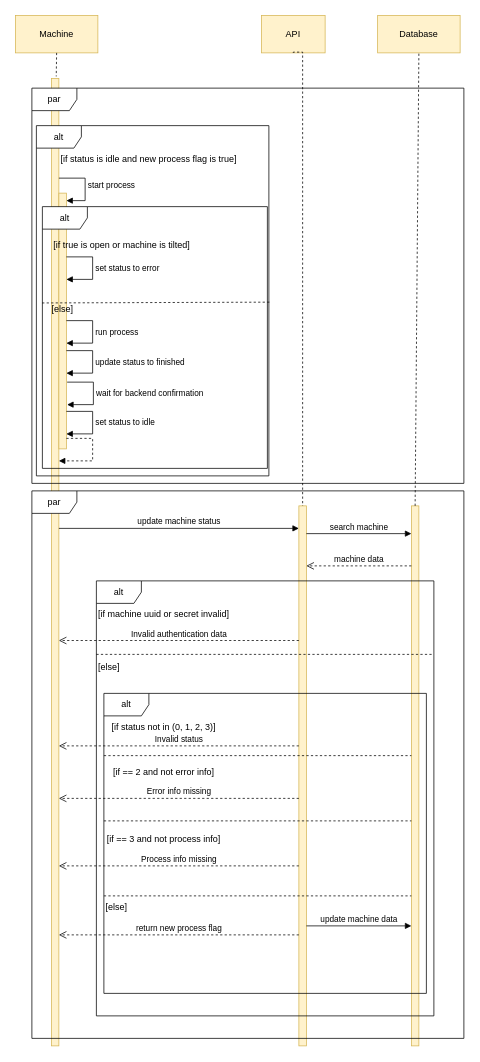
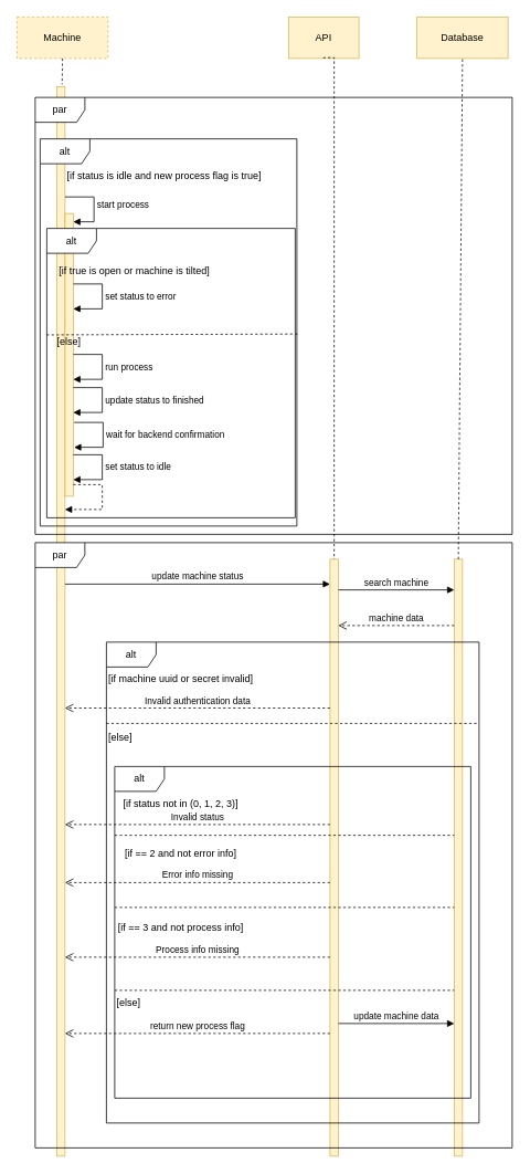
  <mxCell id="0" />
  <mxCell id="1" parent="0" />
  <mxCell id="2" value="" style="html=1;points=[[0,0,0,0,5],[0,1,0,0,-5],[1,0,0,0,5],[1,1,0,0,-5]];perimeter=orthogonalPerimeter;outlineConnect=0;targetShapes=umlLifeline;portConstraint=eastwest;newEdgeStyle={&quot;curved&quot;:0,&quot;rounded&quot;:0};fillColor=#fff2cc;strokeColor=#d6b656;" vertex="1" parent="1"><mxGeometry x="68" y="104" width="10" height="1290" as="geometry" /></mxCell>
  <mxCell id="3" value="" style="html=1;points=[[0,0,0,0,5],[0,1,0,0,-5],[1,0,0,0,5],[1,1,0,0,-5]];perimeter=orthogonalPerimeter;outlineConnect=0;targetShapes=umlLifeline;portConstraint=eastwest;newEdgeStyle={&quot;curved&quot;:0,&quot;rounded&quot;:0};fillColor=#fff2cc;strokeColor=#d6b656;" vertex="1" parent="1"><mxGeometry x="398" y="674" width="10" height="720" as="geometry" /></mxCell>
  <mxCell id="4" value="update machine status" style="html=1;verticalAlign=bottom;endArrow=block;curved=0;rounded=0;entryX=0;entryY=0.127;entryDx=0;entryDy=0;entryPerimeter=0;exitX=1;exitY=0.127;exitDx=0;exitDy=0;exitPerimeter=0;" edge="1" parent="1"><mxGeometry relative="1" as="geometry"><mxPoint x="78" y="704" as="sourcePoint" /><mxPoint x="398" y="704" as="targetPoint" /></mxGeometry></mxCell>
  <mxCell id="5" value="" style="html=1;points=[[0,0,0,0,5],[0,1,0,0,-5],[1,0,0,0,5],[1,1,0,0,-5]];perimeter=orthogonalPerimeter;outlineConnect=0;targetShapes=umlLifeline;portConstraint=eastwest;newEdgeStyle={&quot;curved&quot;:0,&quot;rounded&quot;:0};fillColor=#fff2cc;strokeColor=#d6b656;" vertex="1" parent="1"><mxGeometry x="548" y="674" width="10" height="720" as="geometry" /></mxCell>
  <mxCell id="6" value="search machine" style="html=1;verticalAlign=bottom;endArrow=block;curved=0;rounded=0;entryX=0;entryY=0;entryDx=0;entryDy=5;" edge="1" parent="1"><mxGeometry relative="1" as="geometry"><mxPoint x="408" y="711" as="sourcePoint" /><mxPoint x="548" y="711" as="targetPoint" /></mxGeometry></mxCell>
  <mxCell id="7" value="alt" style="shape=umlFrame;whiteSpace=wrap;html=1;pointerEvents=0;" vertex="1" parent="1"><mxGeometry x="128" y="774" width="450" height="580" as="geometry" /></mxCell>
  <mxCell id="8" value="[if machine uuid or secret invalid]" style="text;html=1;align=center;verticalAlign=middle;whiteSpace=wrap;rounded=0;" vertex="1" parent="1"><mxGeometry x="128" y="804" width="180" height="30" as="geometry" /></mxCell>
  <mxCell id="9" value="Invalid authentication data" style="html=1;verticalAlign=bottom;endArrow=open;dashed=1;endSize=8;curved=0;rounded=0;" edge="1" parent="1" target="2"><mxGeometry relative="1" as="geometry"><mxPoint x="398" y="853.5" as="sourcePoint" /><mxPoint x="318" y="853.5" as="targetPoint" /></mxGeometry></mxCell>
  <mxCell id="10" value="" style="endArrow=none;dashed=1;html=1;rounded=0;" edge="1" parent="1"><mxGeometry width="50" height="50" relative="1" as="geometry"><mxPoint x="128" y="872" as="sourcePoint" /><mxPoint x="578" y="872" as="targetPoint" /></mxGeometry></mxCell>
  <mxCell id="11" value="[else]" style="text;html=1;align=center;verticalAlign=middle;whiteSpace=wrap;rounded=0;" vertex="1" parent="1"><mxGeometry x="130" y="874" width="30" height="30" as="geometry" /></mxCell>
  <mxCell id="12" value="alt" style="shape=umlFrame;whiteSpace=wrap;html=1;pointerEvents=0;" vertex="1" parent="1"><mxGeometry x="138" y="924" width="430" height="400" as="geometry" /></mxCell>
  <mxCell id="13" value="[if status not in (0, 1, 2, 3)]" style="text;html=1;align=center;verticalAlign=middle;whiteSpace=wrap;rounded=0;" vertex="1" parent="1"><mxGeometry x="138" y="954" width="160" height="30" as="geometry" /></mxCell>
  <mxCell id="14" value="" style="endArrow=none;dashed=1;html=1;rounded=0;" edge="1" parent="1"><mxGeometry width="50" height="50" relative="1" as="geometry"><mxPoint x="138" y="1007" as="sourcePoint" /><mxPoint x="548" y="1007" as="targetPoint" /></mxGeometry></mxCell>
  <mxCell id="15" value="machine data" style="html=1;verticalAlign=bottom;endArrow=open;dashed=1;endSize=8;curved=0;rounded=0;exitX=0;exitY=1;exitDx=0;exitDy=-5;" edge="1" parent="1"><mxGeometry relative="1" as="geometry"><mxPoint x="408" y="754" as="targetPoint" /><mxPoint x="548" y="754" as="sourcePoint" /></mxGeometry></mxCell>
  <mxCell id="16" value="Invalid status" style="html=1;verticalAlign=bottom;endArrow=open;dashed=1;endSize=8;curved=0;rounded=0;" edge="1" parent="1" target="2"><mxGeometry relative="1" as="geometry"><mxPoint x="398" y="994" as="sourcePoint" /><mxPoint x="178" y="994.5" as="targetPoint" /></mxGeometry></mxCell>
  <mxCell id="17" value="[if == 2 and not error info]" style="text;html=1;align=center;verticalAlign=middle;whiteSpace=wrap;rounded=0;" vertex="1" parent="1"><mxGeometry x="138" y="1014" width="160" height="30" as="geometry" /></mxCell>
  <mxCell id="18" value="Error info missing" style="html=1;verticalAlign=bottom;endArrow=open;dashed=1;endSize=8;curved=0;rounded=0;" edge="1" parent="1" target="2"><mxGeometry relative="1" as="geometry"><mxPoint x="398" y="1064" as="sourcePoint" /><mxPoint x="178" y="1064.5" as="targetPoint" /></mxGeometry></mxCell>
  <mxCell id="19" value="" style="endArrow=none;dashed=1;html=1;rounded=0;" edge="1" parent="1"><mxGeometry width="50" height="50" relative="1" as="geometry"><mxPoint x="138" y="1094" as="sourcePoint" /><mxPoint x="548" y="1094" as="targetPoint" /></mxGeometry></mxCell>
  <mxCell id="20" value="[if == 3 and not process info]" style="text;html=1;align=center;verticalAlign=middle;whiteSpace=wrap;rounded=0;" vertex="1" parent="1"><mxGeometry x="138" y="1104" width="160" height="30" as="geometry" /></mxCell>
  <mxCell id="21" value="Process info missing" style="html=1;verticalAlign=bottom;endArrow=open;dashed=1;endSize=8;curved=0;rounded=0;" edge="1" parent="1" target="2"><mxGeometry relative="1" as="geometry"><mxPoint x="398" y="1154" as="sourcePoint" /><mxPoint x="178" y="1154.5" as="targetPoint" /></mxGeometry></mxCell>
  <mxCell id="22" value="" style="endArrow=none;dashed=1;html=1;rounded=0;" edge="1" parent="1"><mxGeometry width="50" height="50" relative="1" as="geometry"><mxPoint x="138" y="1194" as="sourcePoint" /><mxPoint x="548" y="1194" as="targetPoint" /></mxGeometry></mxCell>
  <mxCell id="23" value="[else]" style="text;html=1;align=center;verticalAlign=middle;whiteSpace=wrap;rounded=0;" vertex="1" parent="1"><mxGeometry x="140" y="1194" width="30" height="30" as="geometry" /></mxCell>
  <mxCell id="24" value="update machine data" style="html=1;verticalAlign=bottom;endArrow=block;curved=0;rounded=0;" edge="1" parent="1" target="5"><mxGeometry width="80" relative="1" as="geometry"><mxPoint x="408" y="1234" as="sourcePoint" /><mxPoint x="488" y="1234" as="targetPoint" /></mxGeometry></mxCell>
  <mxCell id="25" value="return new process flag" style="html=1;verticalAlign=bottom;endArrow=open;dashed=1;endSize=8;curved=0;rounded=0;" edge="1" parent="1"><mxGeometry relative="1" as="geometry"><mxPoint x="398" y="1246" as="sourcePoint" /><mxPoint x="78" y="1246" as="targetPoint" /></mxGeometry></mxCell>
  <mxCell id="26" value="par" style="shape=umlFrame;whiteSpace=wrap;html=1;pointerEvents=0;" vertex="1" parent="1"><mxGeometry x="42" y="654" width="576" height="730" as="geometry" /></mxCell>
  <mxCell id="27" value="par" style="shape=umlFrame;whiteSpace=wrap;html=1;pointerEvents=0;" vertex="1" parent="1"><mxGeometry x="42" y="117" width="576" height="527" as="geometry" /></mxCell>
  <mxCell id="28" value="alt" style="shape=umlFrame;whiteSpace=wrap;html=1;pointerEvents=0;" vertex="1" parent="1"><mxGeometry x="48" y="167" width="310" height="467" as="geometry" /></mxCell>
  <mxCell id="29" value="[if status is idle and new process flag is true]" style="text;html=1;align=center;verticalAlign=middle;whiteSpace=wrap;rounded=0;" vertex="1" parent="1"><mxGeometry x="78" y="197" width="240" height="30" as="geometry" /></mxCell>
  <mxCell id="30" value="" style="html=1;points=[[0,0,0,0,5],[0,1,0,0,-5],[1,0,0,0,5],[1,1,0,0,-5]];perimeter=orthogonalPerimeter;outlineConnect=0;targetShapes=umlLifeline;portConstraint=eastwest;newEdgeStyle={&quot;curved&quot;:0,&quot;rounded&quot;:0};fillColor=#fff2cc;strokeColor=#d6b656;" vertex="1" parent="1"><mxGeometry x="78" y="257" width="10" height="341" as="geometry" /></mxCell>
  <mxCell id="31" value="start process" style="html=1;align=left;spacingLeft=2;endArrow=block;rounded=0;edgeStyle=orthogonalEdgeStyle;curved=0;rounded=0;" edge="1" parent="1" target="30"><mxGeometry relative="1" as="geometry"><mxPoint x="78" y="237" as="sourcePoint" /><Array as="points"><mxPoint x="113" y="267" /></Array></mxGeometry></mxCell>
  <mxCell id="32" value="alt" style="shape=umlFrame;whiteSpace=wrap;html=1;pointerEvents=0;" vertex="1" parent="1"><mxGeometry x="56" y="275" width="300" height="349" as="geometry" /></mxCell>
  <mxCell id="33" value="[if true is open or machine is tilted]" style="text;html=1;align=center;verticalAlign=middle;whiteSpace=wrap;rounded=0;" vertex="1" parent="1"><mxGeometry x="42" y="312" width="240" height="30" as="geometry" /></mxCell>
  <mxCell id="34" value="set status to error" style="html=1;align=left;spacingLeft=2;endArrow=block;rounded=0;edgeStyle=orthogonalEdgeStyle;curved=0;rounded=0;" edge="1" parent="1" target="30"><mxGeometry relative="1" as="geometry"><mxPoint x="88" y="342" as="sourcePoint" /><Array as="points"><mxPoint x="123" y="342" /><mxPoint x="123" y="372" /></Array><mxPoint x="98" y="372" as="targetPoint" /></mxGeometry></mxCell>
  <mxCell id="35" value="" style="endArrow=none;dashed=1;html=1;rounded=0;exitX=-0.001;exitY=0.368;exitDx=0;exitDy=0;exitPerimeter=0;entryX=1.003;entryY=0.504;entryDx=0;entryDy=0;entryPerimeter=0;" edge="1" parent="1" source="32" target="28"><mxGeometry width="50" height="50" relative="1" as="geometry"><mxPoint x="318" y="707" as="sourcePoint" /><mxPoint x="358" y="395" as="targetPoint" /></mxGeometry></mxCell>
  <mxCell id="36" value="[else]" style="text;html=1;align=center;verticalAlign=middle;whiteSpace=wrap;rounded=0;" vertex="1" parent="1"><mxGeometry x="68" y="397" width="30" height="30" as="geometry" /></mxCell>
  <mxCell id="37" value="run process" style="html=1;align=left;spacingLeft=2;endArrow=block;rounded=0;edgeStyle=orthogonalEdgeStyle;curved=0;rounded=0;" edge="1" parent="1"><mxGeometry relative="1" as="geometry"><mxPoint x="88" y="427" as="sourcePoint" /><Array as="points"><mxPoint x="123" y="427" /><mxPoint x="123" y="457" /></Array><mxPoint x="88" y="457" as="targetPoint" /></mxGeometry></mxCell>
  <mxCell id="38" value="update status to finished" style="html=1;align=left;spacingLeft=2;endArrow=block;rounded=0;edgeStyle=orthogonalEdgeStyle;curved=0;rounded=0;" edge="1" parent="1"><mxGeometry relative="1" as="geometry"><mxPoint x="88" y="467" as="sourcePoint" /><Array as="points"><mxPoint x="123" y="467" /><mxPoint x="123" y="497" /></Array><mxPoint x="88" y="497" as="targetPoint" /></mxGeometry></mxCell>
  <mxCell id="39" value="wait for backend confirmation" style="html=1;align=left;spacingLeft=2;endArrow=block;rounded=0;edgeStyle=orthogonalEdgeStyle;curved=0;rounded=0;" edge="1" parent="1"><mxGeometry relative="1" as="geometry"><mxPoint x="89" y="509" as="sourcePoint" /><Array as="points"><mxPoint x="124" y="509" /><mxPoint x="124" y="539" /></Array><mxPoint x="89" y="539" as="targetPoint" /></mxGeometry></mxCell>
  <mxCell id="40" value="set status to idle" style="html=1;align=left;spacingLeft=2;endArrow=block;rounded=0;edgeStyle=orthogonalEdgeStyle;curved=0;rounded=0;" edge="1" parent="1"><mxGeometry relative="1" as="geometry"><mxPoint x="88" y="548" as="sourcePoint" /><Array as="points"><mxPoint x="123" y="548" /><mxPoint x="123" y="578" /></Array><mxPoint x="88" y="578" as="targetPoint" /></mxGeometry></mxCell>
  <mxCell id="41" value="" style="html=1;align=left;spacingLeft=2;endArrow=block;rounded=0;edgeStyle=orthogonalEdgeStyle;curved=0;rounded=0;dashed=1;" edge="1" parent="1" target="2"><mxGeometry relative="1" as="geometry"><mxPoint x="88" y="584" as="sourcePoint" /><Array as="points"><mxPoint x="123" y="584" /><mxPoint x="123" y="614" /></Array><mxPoint x="88" y="614" as="targetPoint" /></mxGeometry></mxCell>
- <mxCell id="42" value="Machine" style="html=1;whiteSpace=wrap;fillColor=#fff2cc;strokeColor=#d6b656;" vertex="1" parent="1"><mxGeometry x="20" y="20" width="110" height="50" as="geometry" /></mxCell>
+ <mxCell id="42" value="Machine" style="html=1;whiteSpace=wrap;fillColor=#fff2cc;strokeColor=#d6b656;dashed=1;" vertex="1" parent="1"><mxGeometry x="20" y="20" width="110" height="50" as="geometry" /></mxCell>
  <mxCell id="43" value="API" style="html=1;whiteSpace=wrap;fillColor=#fff2cc;strokeColor=#d6b656;" vertex="1" parent="1"><mxGeometry x="348" y="20" width="85" height="50" as="geometry" /></mxCell>
  <mxCell id="44" value="Database" style="html=1;whiteSpace=wrap;fillColor=#fff2cc;strokeColor=#d6b656;" vertex="1" parent="1"><mxGeometry x="503" y="20" width="110" height="50" as="geometry" /></mxCell>
  <mxCell id="45" style="edgeStyle=orthogonalEdgeStyle;rounded=0;orthogonalLoop=1;jettySize=auto;html=1;exitX=0.5;exitY=1;exitDx=0;exitDy=0;endArrow=none;endFill=0;dashed=1;" edge="1" parent="1" source="43" target="3"><mxGeometry relative="1" as="geometry"><Array as="points"><mxPoint x="403" y="69" /></Array></mxGeometry></mxCell>
  <mxCell id="46" style="edgeStyle=orthogonalEdgeStyle;rounded=0;orthogonalLoop=1;jettySize=auto;html=1;exitX=0.5;exitY=1;exitDx=0;exitDy=0;entryX=0.648;entryY=-0.002;entryDx=0;entryDy=0;entryPerimeter=0;dashed=1;endArrow=none;endFill=0;" edge="1" parent="1" source="42" target="2"><mxGeometry relative="1" as="geometry" /></mxCell>
  <mxCell id="47" value="" style="endArrow=none;dashed=1;html=1;rounded=0;entryX=0.5;entryY=1;entryDx=0;entryDy=0;" edge="1" parent="1"><mxGeometry width="50" height="50" relative="1" as="geometry"><mxPoint x="553" y="674" as="sourcePoint" /><mxPoint x="558" y="70" as="targetPoint" /></mxGeometry></mxCell>
